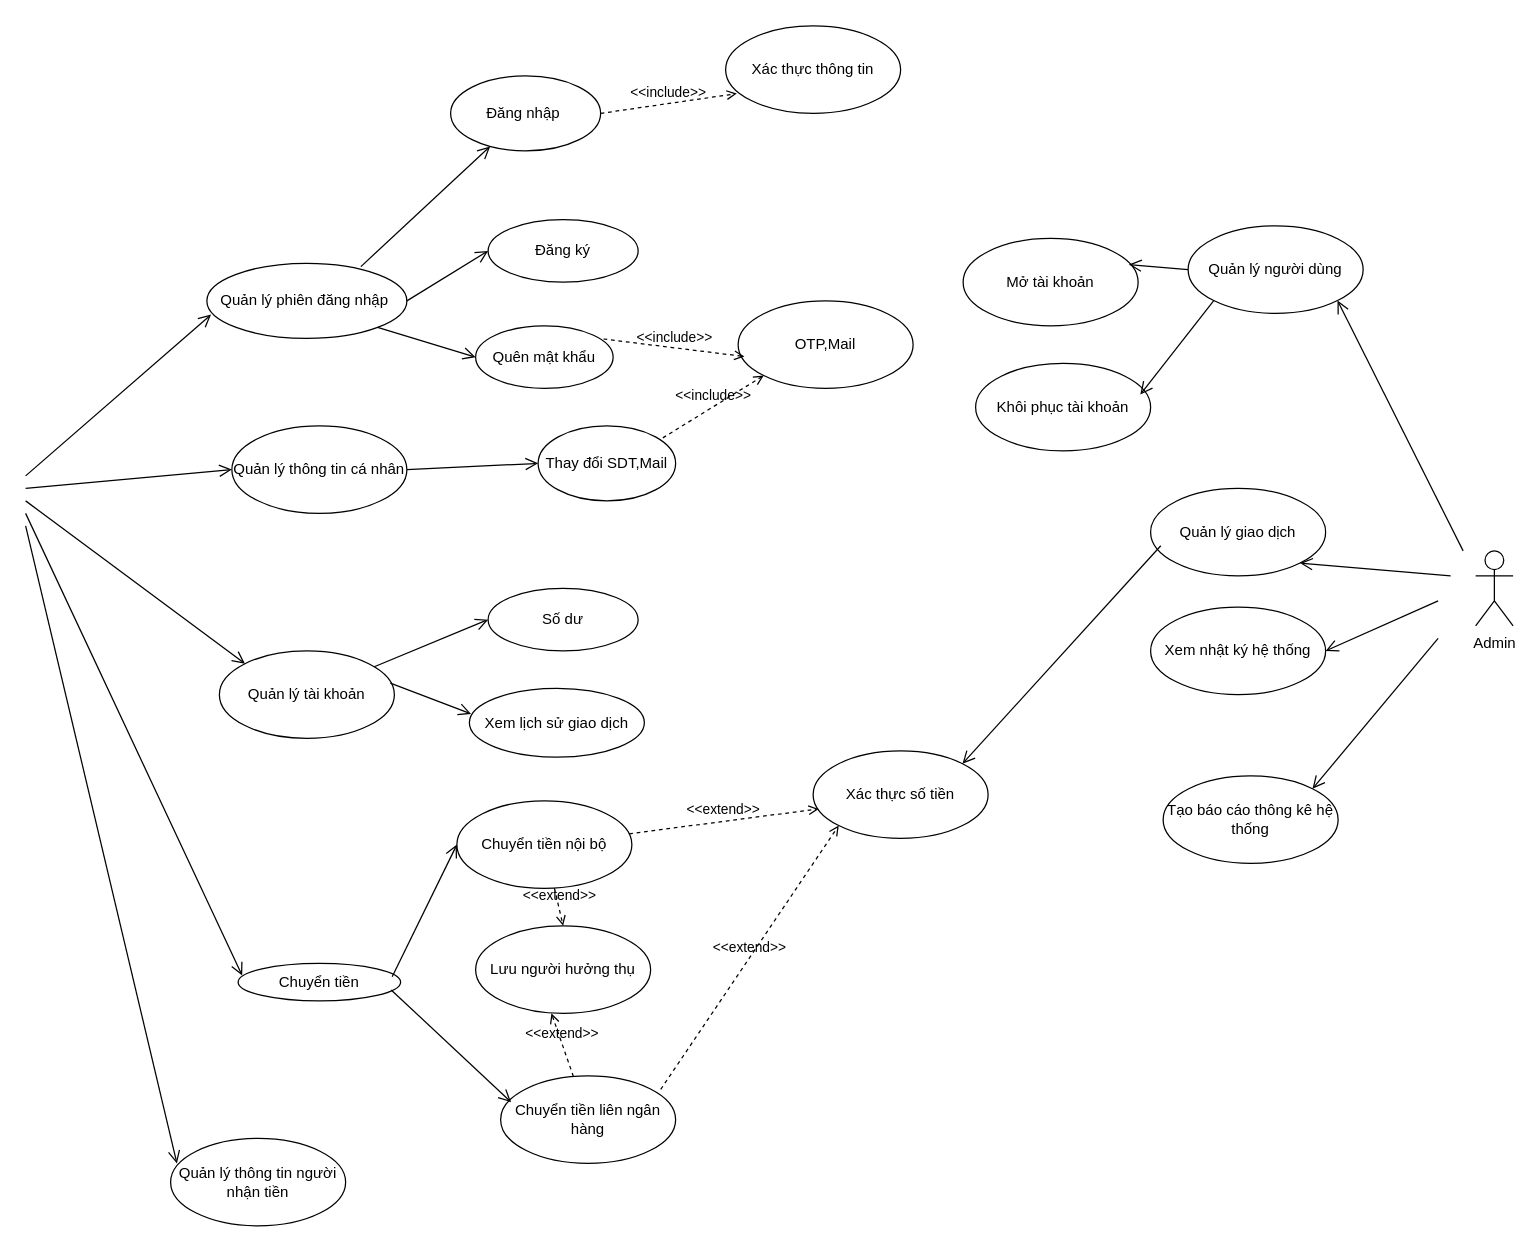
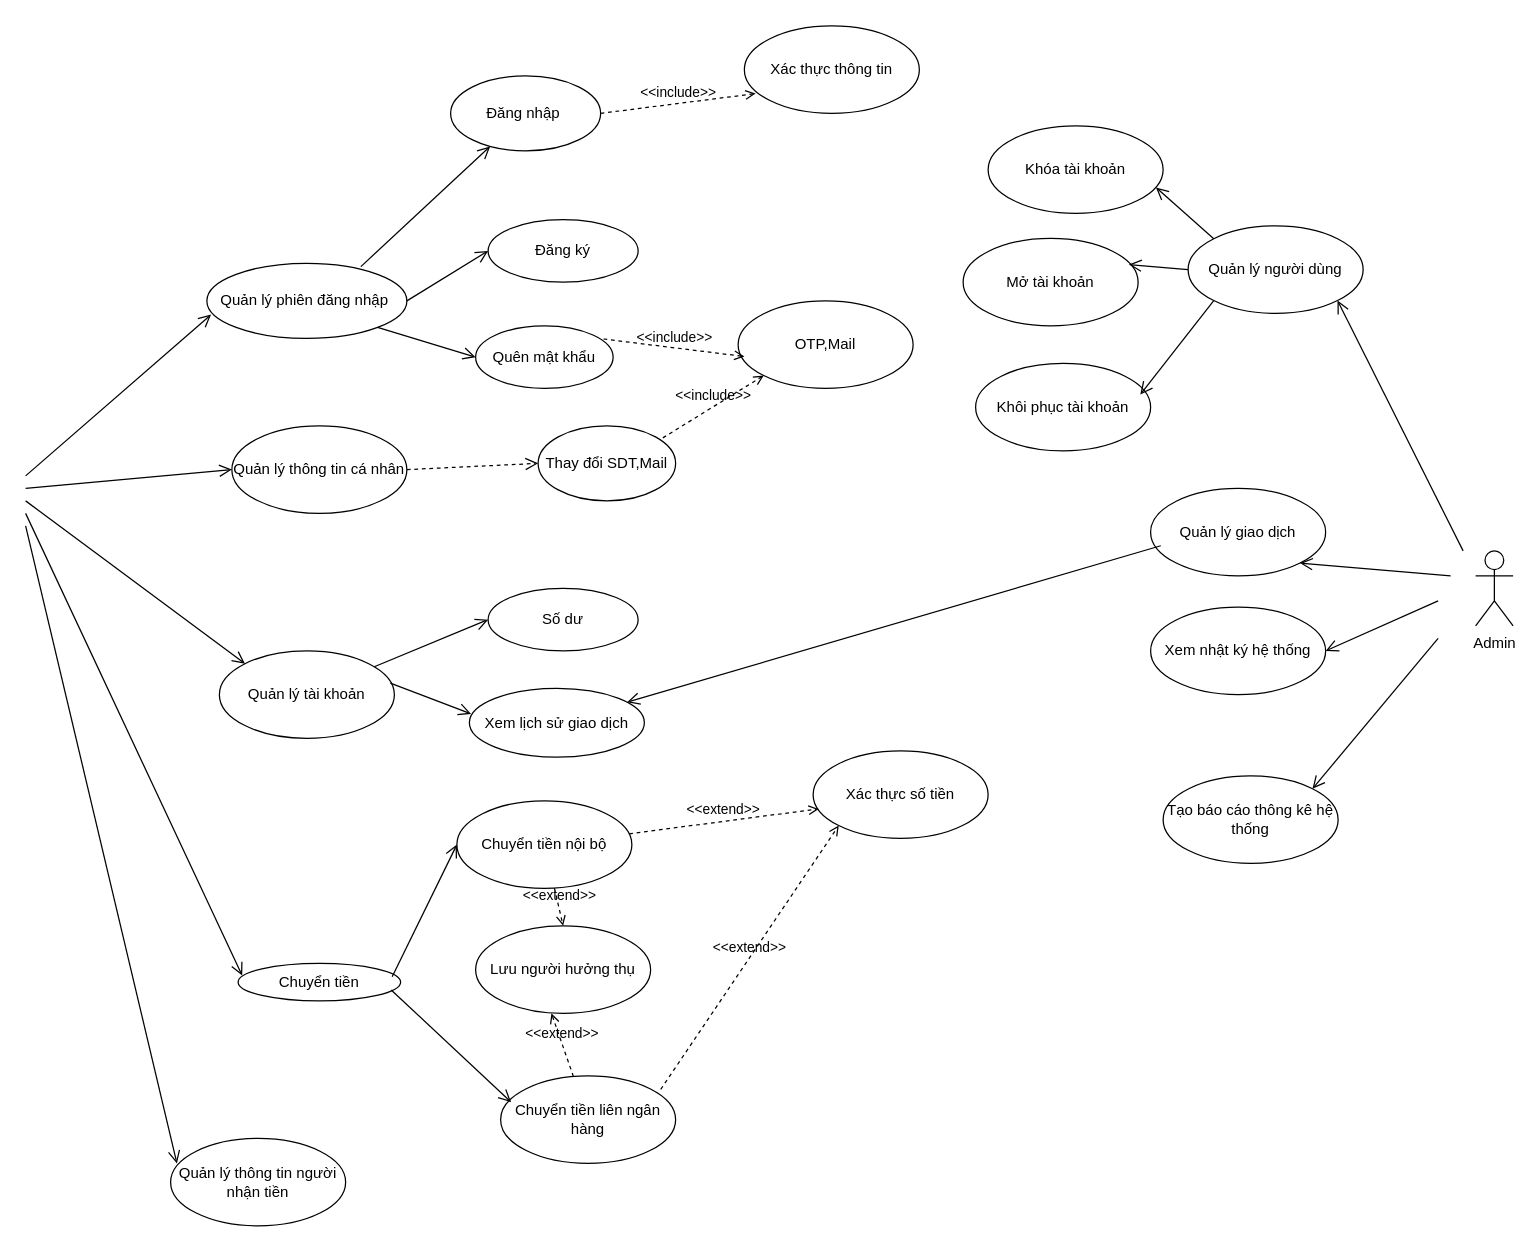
  <mxCell id="0" />
  <mxCell id="1" parent="0" />
  <mxCell id="2" value="Admin" style="shape=umlActor;verticalLabelPosition=bottom;verticalAlign=top;html=1;" vertex="1" parent="1"><mxGeometry x="1180" y="440" width="30" height="60" as="geometry" /></mxCell>
  <mxCell id="3" value="" style="endArrow=open;startArrow=none;endFill=0;startFill=0;endSize=8;html=1;verticalAlign=bottom;labelBackgroundColor=none;strokeWidth=1;rounded=0;entryX=1;entryY=1;entryDx=0;entryDy=0;" edge="1" parent="1" target="7"><mxGeometry width="160" relative="1" as="geometry"><mxPoint x="1170" y="440" as="sourcePoint" /><mxPoint x="588.36" y="220.98" as="targetPoint" /></mxGeometry></mxCell>
  <mxCell id="4" value="" style="endArrow=open;startArrow=none;endFill=0;startFill=0;endSize=8;html=1;verticalAlign=bottom;labelBackgroundColor=none;strokeWidth=1;rounded=0;entryX=1;entryY=1;entryDx=0;entryDy=0;" edge="1" parent="1" target="8"><mxGeometry width="160" relative="1" as="geometry"><mxPoint x="1160" y="460" as="sourcePoint" /><mxPoint x="600" y="365" as="targetPoint" /></mxGeometry></mxCell>
  <mxCell id="5" value="" style="endArrow=open;startArrow=none;endFill=0;startFill=0;endSize=8;html=1;verticalAlign=bottom;labelBackgroundColor=none;strokeWidth=1;rounded=0;entryX=1;entryY=0;entryDx=0;entryDy=0;" edge="1" parent="1" target="10"><mxGeometry width="160" relative="1" as="geometry"><mxPoint x="1150" y="510" as="sourcePoint" /><mxPoint x="608.25" y="616.2" as="targetPoint" /></mxGeometry></mxCell>
  <mxCell id="6" value="" style="endArrow=open;startArrow=none;endFill=0;startFill=0;endSize=8;html=1;verticalAlign=bottom;labelBackgroundColor=none;strokeWidth=1;rounded=0;entryX=1;entryY=0.5;entryDx=0;entryDy=0;" edge="1" parent="1" target="9"><mxGeometry width="160" relative="1" as="geometry"><mxPoint x="1150" y="480" as="sourcePoint" /><mxPoint x="624.995" y="470.508" as="targetPoint" /></mxGeometry></mxCell>
  <mxCell id="7" value="Quản lý người dùng" style="ellipse;whiteSpace=wrap;html=1;" vertex="1" parent="1"><mxGeometry x="950" y="180" width="140" height="70" as="geometry" /></mxCell>
  <mxCell id="8" value="Quản lý giao dịch" style="ellipse;whiteSpace=wrap;html=1;" vertex="1" parent="1"><mxGeometry x="920" y="390" width="140" height="70" as="geometry" /></mxCell>
  <mxCell id="9" value="Xem nhật ký hệ thống" style="ellipse;whiteSpace=wrap;html=1;" vertex="1" parent="1"><mxGeometry x="920" y="485" width="140" height="70" as="geometry" /></mxCell>
  <mxCell id="10" value="Tạo báo cáo thông kê hệ thống" style="ellipse;whiteSpace=wrap;html=1;" vertex="1" parent="1"><mxGeometry x="930" y="620" width="140" height="70" as="geometry" /></mxCell>
  <mxCell id="11" value="Quản lý phiên đăng nhập&amp;nbsp;" style="ellipse;whiteSpace=wrap;html=1;" vertex="1" parent="1"><mxGeometry x="165" y="210" width="160" height="60" as="geometry" /></mxCell>
  <mxCell id="12" value="Quản lý tài khoản" style="ellipse;whiteSpace=wrap;html=1;" vertex="1" parent="1"><mxGeometry x="175" y="520" width="140" height="70" as="geometry" /></mxCell>
  <mxCell id="13" value="Số dư" style="ellipse;whiteSpace=wrap;html=1;" vertex="1" parent="1"><mxGeometry x="390" y="470" width="120" height="50" as="geometry" /></mxCell>
  <mxCell id="14" value="Chuyển tiền" style="ellipse;whiteSpace=wrap;html=1;" vertex="1" parent="1"><mxGeometry x="190" y="770" width="130" height="30" as="geometry" /></mxCell>
  <mxCell id="15" value="Chuyển tiền liên ngân hàng" style="ellipse;whiteSpace=wrap;html=1;" vertex="1" parent="1"><mxGeometry x="400" y="860" width="140" height="70" as="geometry" /></mxCell>
  <mxCell id="16" value="Xem lịch sử giao dịch" style="ellipse;whiteSpace=wrap;html=1;" vertex="1" parent="1"><mxGeometry x="375" y="550" width="140" height="55" as="geometry" /></mxCell>
  <mxCell id="17" value="Chuyển tiền nội bộ" style="ellipse;whiteSpace=wrap;html=1;" vertex="1" parent="1"><mxGeometry x="365" y="640" width="140" height="70" as="geometry" /></mxCell>
  <mxCell id="18" value="Đăng ký" style="ellipse;whiteSpace=wrap;html=1;" vertex="1" parent="1"><mxGeometry x="390" y="175" width="120" height="50" as="geometry" /></mxCell>
  <mxCell id="19" value="Đăng nhập&amp;nbsp;" style="ellipse;whiteSpace=wrap;html=1;" vertex="1" parent="1"><mxGeometry x="360" y="60" width="120" height="60" as="geometry" /></mxCell>
  <mxCell id="20" value="Quên mật khẩu" style="ellipse;whiteSpace=wrap;html=1;" vertex="1" parent="1"><mxGeometry x="380" y="260" width="110" height="50" as="geometry" /></mxCell>
  <mxCell id="21" value="Quản lý thông tin cá nhân" style="ellipse;whiteSpace=wrap;html=1;" vertex="1" parent="1"><mxGeometry x="185" y="340" width="140" height="70" as="geometry" /></mxCell>
  <mxCell id="22" value="" style="endArrow=open;startArrow=none;endFill=0;startFill=0;endSize=8;html=1;verticalAlign=bottom;labelBackgroundColor=none;strokeWidth=1;rounded=0;entryX=0.021;entryY=0.683;entryDx=0;entryDy=0;entryPerimeter=0;" edge="1" parent="1" target="11"><mxGeometry width="160" relative="1" as="geometry"><mxPoint x="20" y="380" as="sourcePoint" /><mxPoint x="510" y="320" as="targetPoint" /></mxGeometry></mxCell>
  <mxCell id="23" value="" style="endArrow=open;startArrow=none;endFill=0;startFill=0;endSize=8;html=1;verticalAlign=bottom;labelBackgroundColor=none;strokeWidth=1;rounded=0;entryX=0;entryY=0.5;entryDx=0;entryDy=0;" edge="1" parent="1" target="21"><mxGeometry width="160" relative="1" as="geometry"><mxPoint x="20" y="390" as="sourcePoint" /><mxPoint x="218" y="320" as="targetPoint" /></mxGeometry></mxCell>
  <mxCell id="24" value="" style="endArrow=open;startArrow=none;endFill=0;startFill=0;endSize=8;html=1;verticalAlign=bottom;labelBackgroundColor=none;strokeWidth=1;rounded=0;entryX=0.036;entryY=0.286;entryDx=0;entryDy=0;entryPerimeter=0;" edge="1" parent="1" target="27"><mxGeometry width="160" relative="1" as="geometry"><mxPoint x="20" y="420" as="sourcePoint" /><mxPoint x="238" y="330" as="targetPoint" /></mxGeometry></mxCell>
  <mxCell id="25" value="" style="endArrow=open;startArrow=none;endFill=0;startFill=0;endSize=8;html=1;verticalAlign=bottom;labelBackgroundColor=none;strokeWidth=1;rounded=0;entryX=0.025;entryY=0.324;entryDx=0;entryDy=0;entryPerimeter=0;" edge="1" parent="1" target="14"><mxGeometry width="160" relative="1" as="geometry"><mxPoint x="20" y="410" as="sourcePoint" /><mxPoint x="238" y="330" as="targetPoint" /></mxGeometry></mxCell>
  <mxCell id="26" value="" style="endArrow=open;startArrow=none;endFill=0;startFill=0;endSize=8;html=1;verticalAlign=bottom;labelBackgroundColor=none;strokeWidth=1;rounded=0;entryX=0;entryY=0;entryDx=0;entryDy=0;" edge="1" parent="1" target="12"><mxGeometry width="160" relative="1" as="geometry"><mxPoint x="20" y="400" as="sourcePoint" /><mxPoint x="238" y="330" as="targetPoint" /></mxGeometry></mxCell>
  <mxCell id="27" value="Quản lý thông tin người nhận tiền" style="ellipse;whiteSpace=wrap;html=1;" vertex="1" parent="1"><mxGeometry x="136" y="910" width="140" height="70" as="geometry" /></mxCell>
  <mxCell id="28" value="" style="endArrow=open;startArrow=none;endFill=0;startFill=0;endSize=8;html=1;verticalAlign=bottom;labelBackgroundColor=none;strokeWidth=1;rounded=0;exitX=0.77;exitY=0.043;exitDx=0;exitDy=0;exitPerimeter=0;" edge="1" parent="1" source="11" target="19"><mxGeometry width="160" relative="1" as="geometry"><mxPoint x="120" y="409" as="sourcePoint" /><mxPoint x="268" y="280" as="targetPoint" /></mxGeometry></mxCell>
  <mxCell id="29" value="" style="endArrow=open;startArrow=none;endFill=0;startFill=0;endSize=8;html=1;verticalAlign=bottom;labelBackgroundColor=none;strokeWidth=1;rounded=0;entryX=0;entryY=0.5;entryDx=0;entryDy=0;exitX=1;exitY=1;exitDx=0;exitDy=0;" edge="1" parent="1" source="11" target="20"><mxGeometry width="160" relative="1" as="geometry"><mxPoint x="150" y="419" as="sourcePoint" /><mxPoint x="298" y="290" as="targetPoint" /></mxGeometry></mxCell>
  <mxCell id="30" value="" style="endArrow=open;startArrow=none;endFill=0;startFill=0;endSize=8;html=1;verticalAlign=bottom;labelBackgroundColor=none;strokeWidth=1;rounded=0;entryX=0;entryY=0.5;entryDx=0;entryDy=0;exitX=1;exitY=0.5;exitDx=0;exitDy=0;" edge="1" parent="1" source="11" target="18"><mxGeometry width="160" relative="1" as="geometry"><mxPoint x="150" y="419" as="sourcePoint" /><mxPoint x="298" y="290" as="targetPoint" /></mxGeometry></mxCell>
  <mxCell id="31" value="" style="endArrow=open;startArrow=none;endFill=0;startFill=0;endSize=8;html=1;verticalAlign=bottom;labelBackgroundColor=none;strokeWidth=1;rounded=0;entryX=0;entryY=0.5;entryDx=0;entryDy=0;" edge="1" parent="1" source="12" target="13"><mxGeometry width="160" relative="1" as="geometry"><mxPoint x="340" y="280" as="sourcePoint" /><mxPoint x="430" y="389" as="targetPoint" /></mxGeometry></mxCell>
  <mxCell id="32" value="" style="endArrow=open;startArrow=none;endFill=0;startFill=0;endSize=8;html=1;verticalAlign=bottom;labelBackgroundColor=none;strokeWidth=1;rounded=0;entryX=0.01;entryY=0.371;entryDx=0;entryDy=0;exitX=0.977;exitY=0.369;exitDx=0;exitDy=0;exitPerimeter=0;entryPerimeter=0;" edge="1" parent="1" source="12" target="16"><mxGeometry width="160" relative="1" as="geometry"><mxPoint x="610" y="390" as="sourcePoint" /><mxPoint x="698" y="434" as="targetPoint" /></mxGeometry></mxCell>
  <mxCell id="33" value="" style="endArrow=open;startArrow=none;endFill=0;startFill=0;endSize=8;html=1;verticalAlign=bottom;labelBackgroundColor=none;strokeWidth=1;rounded=0;entryX=0;entryY=0.5;entryDx=0;entryDy=0;exitX=0.948;exitY=0.356;exitDx=0;exitDy=0;exitPerimeter=0;" edge="1" parent="1" source="14" target="17"><mxGeometry width="160" relative="1" as="geometry"><mxPoint x="40" y="600" as="sourcePoint" /><mxPoint x="128" y="644" as="targetPoint" /></mxGeometry></mxCell>
  <mxCell id="34" value="" style="endArrow=open;startArrow=none;endFill=0;startFill=0;endSize=8;html=1;verticalAlign=bottom;labelBackgroundColor=none;strokeWidth=1;rounded=0;entryX=0.06;entryY=0.3;entryDx=0;entryDy=0;exitX=0.942;exitY=0.708;exitDx=0;exitDy=0;exitPerimeter=0;entryPerimeter=0;" edge="1" parent="1" source="14" target="15"><mxGeometry width="160" relative="1" as="geometry"><mxPoint x="660" y="540" as="sourcePoint" /><mxPoint x="748" y="584" as="targetPoint" /></mxGeometry></mxCell>
- <mxCell id="35" value="Xác thực thông tin" style="ellipse;whiteSpace=wrap;html=1;" vertex="1" parent="1"><mxGeometry x="580" y="20" width="140" height="70" as="geometry" /></mxCell>
+ <mxCell id="35" value="Xác thực thông tin" style="ellipse;whiteSpace=wrap;html=1;" vertex="1" parent="1"><mxGeometry x="595" y="20" width="140" height="70" as="geometry" /></mxCell>
  <mxCell id="36" value="OTP,Mail" style="ellipse;whiteSpace=wrap;html=1;" vertex="1" parent="1"><mxGeometry x="590" y="240" width="140" height="70" as="geometry" /></mxCell>
  <mxCell id="37" value="&amp;lt;&amp;lt;include&amp;gt;&amp;gt;" style="html=1;verticalAlign=bottom;labelBackgroundColor=none;endArrow=open;endFill=0;dashed=1;rounded=0;exitX=1;exitY=0.5;exitDx=0;exitDy=0;entryX=0.064;entryY=0.774;entryDx=0;entryDy=0;entryPerimeter=0;" edge="1" parent="1" source="19" target="35"><mxGeometry width="160" relative="1" as="geometry"><mxPoint y="200" as="sourcePoint" x="550" /><mxPoint x="710" y="200" as="targetPoint" /></mxGeometry></mxCell>
  <mxCell id="38" value="&amp;lt;&amp;lt;include&amp;gt;&amp;gt;" style="html=1;verticalAlign=bottom;labelBackgroundColor=none;endArrow=open;endFill=0;dashed=1;rounded=0;exitX=0.93;exitY=0.21;exitDx=0;exitDy=0;entryX=0.036;entryY=0.636;entryDx=0;entryDy=0;entryPerimeter=0;exitPerimeter=0;" edge="1" parent="1" source="20" target="36"><mxGeometry width="160" relative="1" as="geometry"><mxPoint x="500" y="96" as="sourcePoint" /><mxPoint x="609" y="80" as="targetPoint" /></mxGeometry></mxCell>
  <mxCell id="39" value="Thay đổi SDT,Mail" style="ellipse;whiteSpace=wrap;html=1;" vertex="1" parent="1"><mxGeometry x="430" y="340" width="110" height="60" as="geometry" /></mxCell>
- <mxCell id="40" value="" style="endArrow=open;startArrow=none;endFill=0;startFill=0;endSize=8;html=1;verticalAlign=bottom;labelBackgroundColor=none;strokeWidth=1;rounded=0;entryX=0;entryY=0.5;entryDx=0;entryDy=0;exitX=1;exitY=0.5;exitDx=0;exitDy=0;" edge="1" parent="1" source="21" target="39"><mxGeometry width="160" relative="1" as="geometry"><mxPoint x="350" y="290" as="sourcePoint" /><mxPoint x="438" y="334" as="targetPoint" /></mxGeometry></mxCell>
+ <mxCell id="40" value="" style="endArrow=open;startArrow=none;endFill=0;startFill=0;endSize=8;html=1;verticalAlign=bottom;labelBackgroundColor=none;strokeWidth=1;rounded=0;entryX=0;entryY=0.5;entryDx=0;entryDy=0;exitX=1;exitY=0.5;exitDx=0;exitDy=0;dashed=1;" edge="1" parent="1" source="21" target="39"><mxGeometry width="160" relative="1" as="geometry"><mxPoint x="350" y="290" as="sourcePoint" /><mxPoint x="438" y="334" as="targetPoint" /></mxGeometry></mxCell>
  <mxCell id="41" value="&amp;lt;&amp;lt;include&amp;gt;&amp;gt;" style="html=1;verticalAlign=bottom;labelBackgroundColor=none;endArrow=open;endFill=0;dashed=1;rounded=0;exitX=0.907;exitY=0.16;exitDx=0;exitDy=0;entryX=0;entryY=1;entryDx=0;entryDy=0;exitPerimeter=0;" edge="1" parent="1" source="39" target="36"><mxGeometry width="160" relative="1" as="geometry"><mxPoint x="520" y="285" as="sourcePoint" /><mxPoint x="623" y="280" as="targetPoint" /></mxGeometry></mxCell>
  <mxCell id="42" value="Lưu người hưởng thụ" style="ellipse;whiteSpace=wrap;html=1;" vertex="1" parent="1"><mxGeometry x="380" y="740" width="140" height="70" as="geometry" /></mxCell>
  <mxCell id="43" value="&amp;lt;&amp;lt;extend&amp;gt;&amp;gt;" style="html=1;verticalAlign=bottom;labelBackgroundColor=none;endArrow=open;endFill=0;dashed=1;rounded=0;entryX=0.5;entryY=0;entryDx=0;entryDy=0;" edge="1" parent="1" source="17" target="42"><mxGeometry width="160" relative="1" as="geometry"><mxPoint x="390" y="700" as="sourcePoint" /><mxPoint y="700" as="targetPoint" x="550" /></mxGeometry></mxCell>
  <mxCell id="44" value="&amp;lt;&amp;lt;extend&amp;gt;&amp;gt;" style="html=1;verticalAlign=bottom;labelBackgroundColor=none;endArrow=open;endFill=0;dashed=1;rounded=0;entryX=0.433;entryY=0.999;entryDx=0;entryDy=0;entryPerimeter=0;" edge="1" parent="1" source="15" target="42"><mxGeometry width="160" relative="1" as="geometry"><mxPoint x="540" y="700" as="sourcePoint" /><mxPoint x="633" y="724" as="targetPoint" /></mxGeometry></mxCell>
+ <mxCell id="45" value="Khóa tài khoản" style="ellipse;whiteSpace=wrap;html=1;" vertex="1" parent="1"><mxGeometry x="790" y="100" width="140" height="70" as="geometry" /></mxCell>
  <mxCell id="46" value="Mở tài khoản" style="ellipse;whiteSpace=wrap;html=1;" vertex="1" parent="1"><mxGeometry x="770" y="190" width="140" height="70" as="geometry" /></mxCell>
  <mxCell id="47" value="Khôi phục tài khoản" style="ellipse;whiteSpace=wrap;html=1;" vertex="1" parent="1"><mxGeometry x="780" y="290" width="140" height="70" as="geometry" /></mxCell>
+ <mxCell id="48" value="" style="endArrow=open;startArrow=none;endFill=0;startFill=0;endSize=8;html=1;verticalAlign=bottom;labelBackgroundColor=none;strokeWidth=1;rounded=0;entryX=0.959;entryY=0.704;entryDx=0;entryDy=0;entryPerimeter=0;exitX=0;exitY=0;exitDx=0;exitDy=0;" edge="1" parent="1" source="7" target="45"><mxGeometry width="160" relative="1" as="geometry"><mxPoint x="970" y="200" as="sourcePoint" /><mxPoint x="1110" y="320" as="targetPoint" /></mxGeometry></mxCell>
  <mxCell id="49" value="" style="endArrow=open;startArrow=none;endFill=0;startFill=0;endSize=8;html=1;verticalAlign=bottom;labelBackgroundColor=none;strokeWidth=1;rounded=0;entryX=0.947;entryY=0.3;entryDx=0;entryDy=0;entryPerimeter=0;exitX=0;exitY=0.5;exitDx=0;exitDy=0;" edge="1" parent="1" source="7" target="46"><mxGeometry width="160" relative="1" as="geometry"><mxPoint x="986" y="212" as="sourcePoint" /><mxPoint x="940" y="170" as="targetPoint" /></mxGeometry></mxCell>
  <mxCell id="50" value="" style="endArrow=open;startArrow=none;endFill=0;startFill=0;endSize=8;html=1;verticalAlign=bottom;labelBackgroundColor=none;strokeWidth=1;rounded=0;entryX=0.941;entryY=0.357;entryDx=0;entryDy=0;entryPerimeter=0;exitX=0;exitY=1;exitDx=0;exitDy=0;" edge="1" parent="1" source="7" target="47"><mxGeometry width="160" relative="1" as="geometry"><mxPoint x="976" y="282" as="sourcePoint" /><mxPoint x="930" y="240" as="targetPoint" /></mxGeometry></mxCell>
  <mxCell id="51" value="Xác thực số tiền" style="ellipse;whiteSpace=wrap;html=1;" vertex="1" parent="1"><mxGeometry x="650" y="600" width="140" height="70" as="geometry" /></mxCell>
- <mxCell id="52" value="" style="endArrow=open;startArrow=none;endFill=0;startFill=0;endSize=8;html=1;verticalAlign=bottom;labelBackgroundColor=none;strokeWidth=1;rounded=0;entryX=1;entryY=0;entryDx=0;entryDy=0;exitX=0.058;exitY=0.656;exitDx=0;exitDy=0;exitPerimeter=0;" edge="1" parent="1" source="8" target="51"><mxGeometry width="160" relative="1" as="geometry"><mxPoint x="998" y="280" as="sourcePoint" /><mxPoint x="940" y="355" as="targetPoint" /></mxGeometry></mxCell>
+ <mxCell id="52" value="" style="endArrow=open;startArrow=none;endFill=0;startFill=0;endSize=8;html=1;verticalAlign=bottom;labelBackgroundColor=none;strokeWidth=1;rounded=0;exitX=0.058;exitY=0.656;exitDx=0;exitDy=0;exitPerimeter=0;" edge="1" parent="1" source="8" target="16"><mxGeometry width="160" relative="1" as="geometry"><mxPoint x="998" y="280" as="sourcePoint" /><mxPoint x="940" y="355" as="targetPoint" /></mxGeometry></mxCell>
  <mxCell id="53" value="&amp;lt;&amp;lt;extend&amp;gt;&amp;gt;" style="html=1;verticalAlign=bottom;labelBackgroundColor=none;endArrow=open;endFill=0;dashed=1;rounded=0;entryX=0.032;entryY=0.663;entryDx=0;entryDy=0;entryPerimeter=0;" edge="1" parent="1" source="17" target="51"><mxGeometry width="160" relative="1" as="geometry"><mxPoint x="480" y="530" as="sourcePoint" /><mxPoint x="640" y="530" as="targetPoint" /></mxGeometry></mxCell>
  <mxCell id="54" value="&amp;lt;&amp;lt;extend&amp;gt;&amp;gt;" style="html=1;verticalAlign=bottom;labelBackgroundColor=none;endArrow=open;endFill=0;dashed=1;rounded=0;entryX=0;entryY=1;entryDx=0;entryDy=0;exitX=0.915;exitY=0.154;exitDx=0;exitDy=0;exitPerimeter=0;" edge="1" parent="1" source="15" target="51"><mxGeometry width="160" relative="1" as="geometry"><mxPoint x="530" y="714" as="sourcePoint" /><mxPoint x="710" y="620" as="targetPoint" /></mxGeometry></mxCell>
